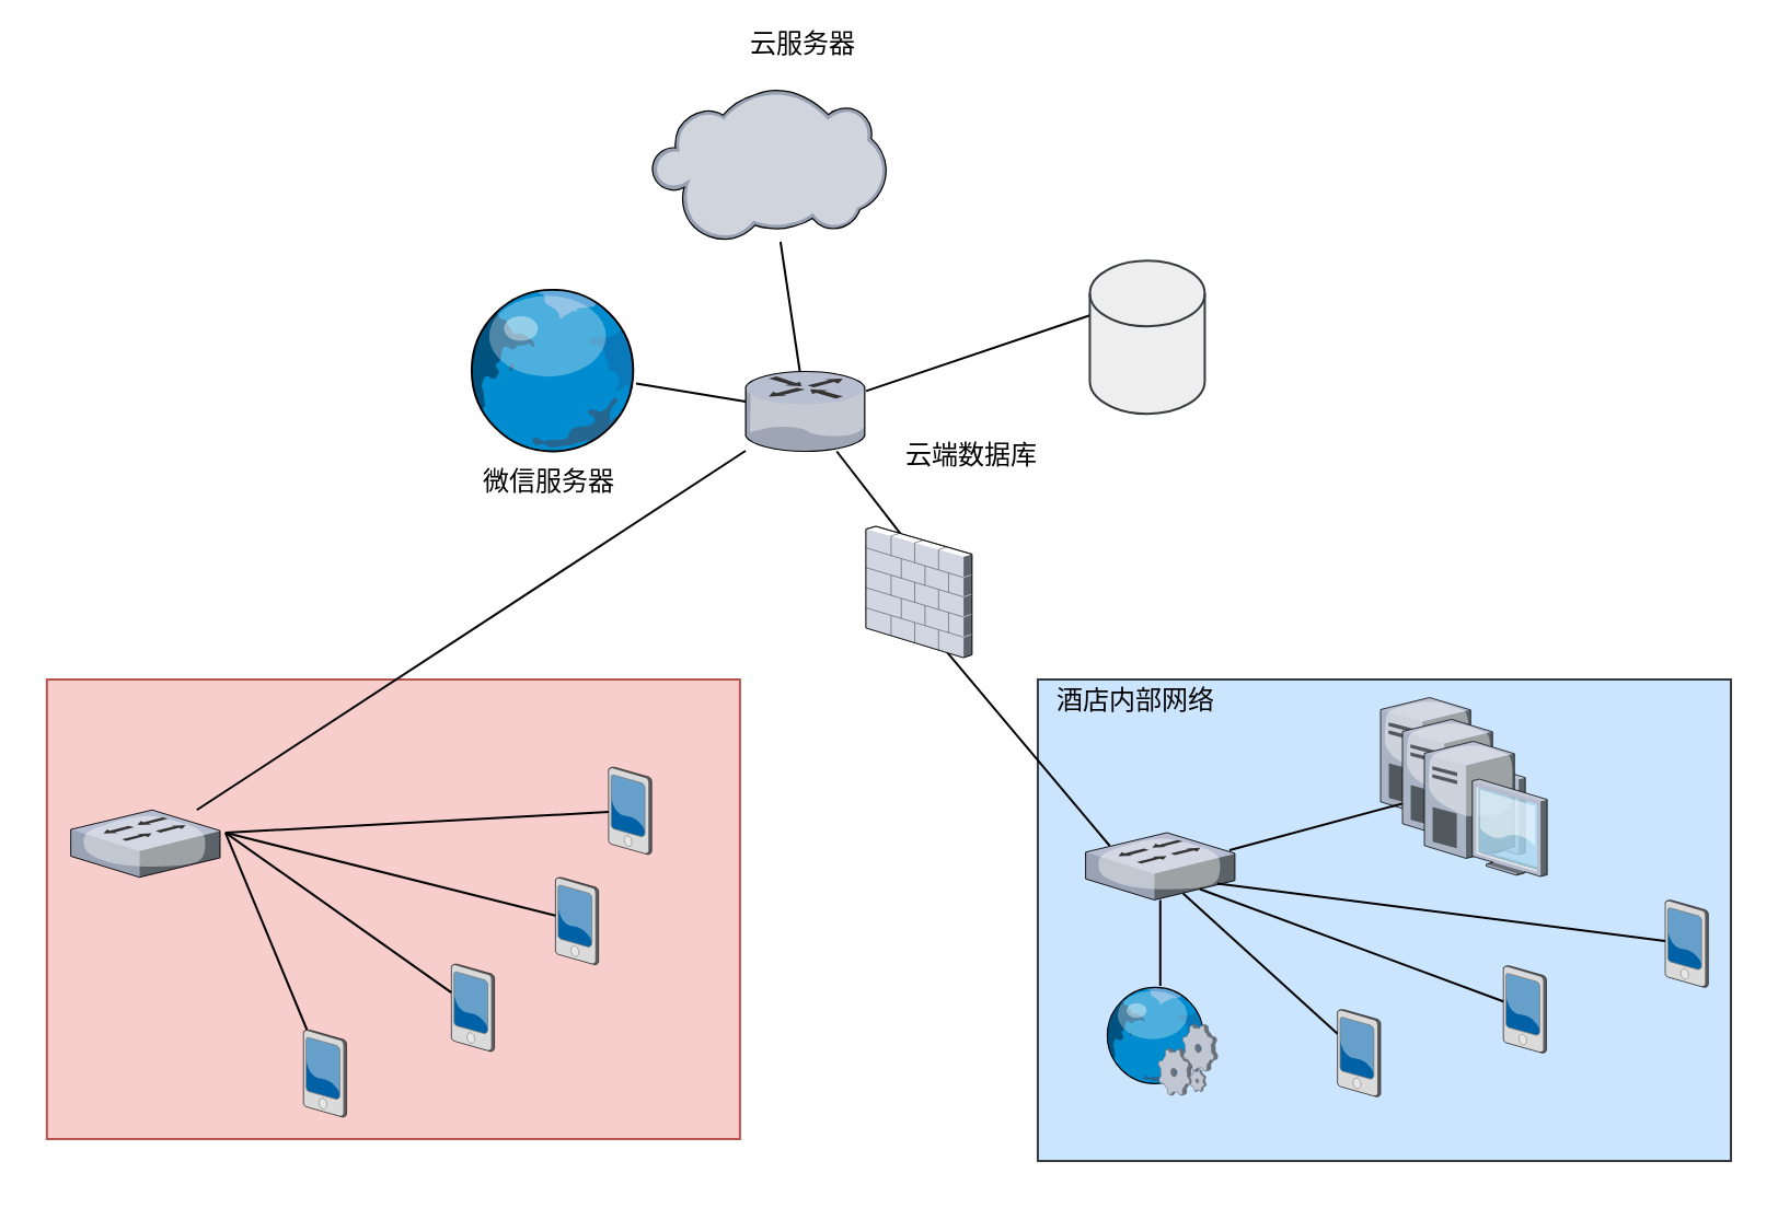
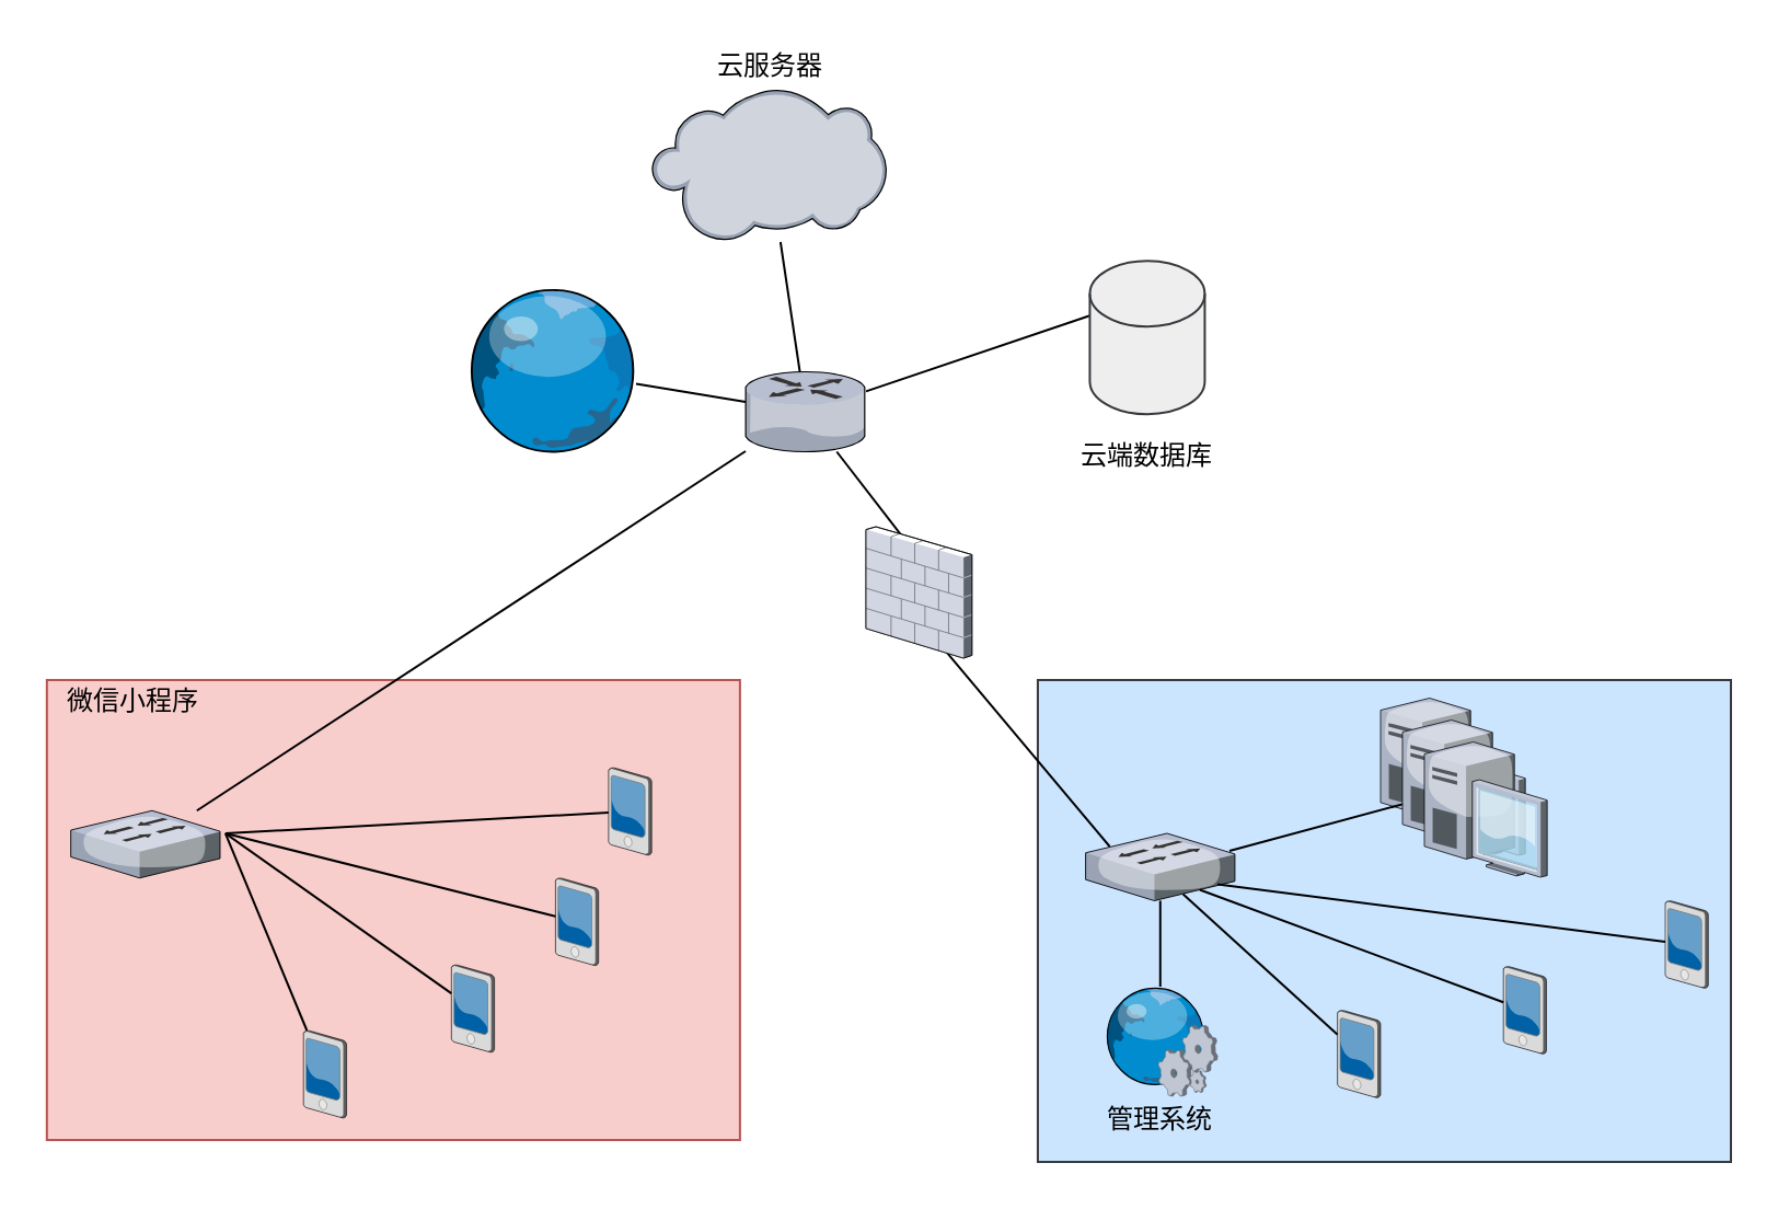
  <mxCell id="0" style=";html=1;" />
  <mxCell id="1" style=";html=1;" parent="0" />
  <mxCell id="2" value="" style="rounded=0;whiteSpace=wrap;html=1;fillColor=#cce5ff;strokeColor=#36393d;" parent="1" vertex="1"><mxGeometry x="473.47" y="310" width="316.53" height="220" as="geometry" /></mxCell>
  <mxCell id="3" value="" style="rounded=0;whiteSpace=wrap;html=1;fillColor=#f8cecc;strokeColor=#b85450;" parent="1" vertex="1"><mxGeometry x="20.91" y="310" width="316.53" height="210" as="geometry" /></mxCell>
  <mxCell id="4" value="" style="verticalLabelPosition=bottom;aspect=fixed;html=1;verticalAlign=top;strokeColor=none;align=center;outlineConnect=0;shape=mxgraph.citrix.switch;" parent="1" vertex="1"><mxGeometry x="31.83" y="369.63" width="68.17" height="30.75" as="geometry" /></mxCell>
  <mxCell id="5" value="" style="verticalLabelPosition=bottom;aspect=fixed;html=1;verticalAlign=top;strokeColor=#6c8ebf;align=center;outlineConnect=0;shape=mxgraph.citrix.cloud;fillColor=#dae8fc;" parent="1" vertex="1"><mxGeometry x="297.11" y="40" width="107.26" height="70" as="geometry" /></mxCell>
- <mxCell id="6" value="云服务器" style="text;html=1;align=center;verticalAlign=middle;resizable=0;points=[];autosize=1;" parent="1" vertex="1"><mxGeometry x="335.74" y="10" width="60" height="20" as="geometry" /></mxCell>
+ <mxCell id="6" value="云服务器" style="text;html=1;align=center;verticalAlign=middle;resizable=0;points=[];autosize=1;" parent="1" vertex="1"><mxGeometry x="320.74" y="20" width="60" height="20" as="geometry" /></mxCell>
  <mxCell id="7" style="edgeStyle=none;rounded=0;orthogonalLoop=1;jettySize=auto;html=1;endArrow=none;endFill=0;" parent="1" source="8" target="12" edge="1"><mxGeometry relative="1" as="geometry" /></mxCell>
  <mxCell id="8" value="" style="verticalLabelPosition=bottom;aspect=fixed;html=1;verticalAlign=top;strokeColor=none;align=center;outlineConnect=0;shape=mxgraph.citrix.globe;" parent="1" vertex="1"><mxGeometry x="211.5" y="130.75" width="78.5" height="75" as="geometry" /></mxCell>
- <mxCell id="9" value="微信服务器" style="text;html=1;align=center;verticalAlign=middle;resizable=0;points=[];autosize=1;" parent="1" vertex="1"><mxGeometry x="210" y="210" width="80" height="20" as="geometry" /></mxCell>
  <mxCell id="10" value="" style="verticalLabelPosition=bottom;aspect=fixed;html=1;verticalAlign=top;strokeColor=none;align=center;outlineConnect=0;shape=mxgraph.citrix.pda;" parent="1" vertex="1"><mxGeometry x="277.44" y="350" width="19.67" height="40" as="geometry" /></mxCell>
  <mxCell id="11" style="edgeStyle=none;rounded=0;orthogonalLoop=1;jettySize=auto;html=1;entryX=0.432;entryY=0.167;entryDx=0;entryDy=0;entryPerimeter=0;endArrow=none;endFill=0;" parent="1" source="12" target="26" edge="1"><mxGeometry relative="1" as="geometry" /></mxCell>
  <mxCell id="12" value="" style="verticalLabelPosition=bottom;aspect=fixed;html=1;verticalAlign=top;strokeColor=none;align=center;outlineConnect=0;shape=mxgraph.citrix.router;" parent="1" vertex="1"><mxGeometry x="340" y="169.25" width="55" height="36.5" as="geometry" /></mxCell>
  <mxCell id="13" value="" style="verticalLabelPosition=bottom;aspect=fixed;html=1;verticalAlign=top;strokeColor=none;align=center;outlineConnect=0;shape=mxgraph.citrix.pda;" parent="1" vertex="1"><mxGeometry x="253.19" y="400.38" width="19.67" height="40" as="geometry" /></mxCell>
  <mxCell id="14" value="" style="verticalLabelPosition=bottom;aspect=fixed;html=1;verticalAlign=top;strokeColor=none;align=center;outlineConnect=0;shape=mxgraph.citrix.pda;" parent="1" vertex="1"><mxGeometry x="138.1" y="470" width="19.67" height="40" as="geometry" /></mxCell>
  <mxCell id="15" value="" style="verticalLabelPosition=bottom;aspect=fixed;html=1;verticalAlign=top;strokeColor=none;align=center;outlineConnect=0;shape=mxgraph.citrix.pda;" parent="1" vertex="1"><mxGeometry x="205.65" y="440" width="19.67" height="40" as="geometry" /></mxCell>
  <mxCell id="16" value="" style="endArrow=none;html=1;" parent="1" target="10" edge="1"><mxGeometry width="50" height="50" relative="1" as="geometry"><mxPoint x="102.44" y="380" as="sourcePoint" /><mxPoint x="152.44" y="320" as="targetPoint" /></mxGeometry></mxCell>
  <mxCell id="17" value="" style="endArrow=none;html=1;" parent="1" target="13" edge="1"><mxGeometry width="50" height="50" relative="1" as="geometry"><mxPoint x="102.44" y="380" as="sourcePoint" /><mxPoint x="202.44" y="350" as="targetPoint" /></mxGeometry></mxCell>
  <mxCell id="18" value="" style="endArrow=none;html=1;" parent="1" target="15" edge="1"><mxGeometry width="50" height="50" relative="1" as="geometry"><mxPoint x="102.44" y="380" as="sourcePoint" /><mxPoint x="212.44" y="430" as="targetPoint" /></mxGeometry></mxCell>
  <mxCell id="19" value="" style="endArrow=none;html=1;" parent="1" target="14" edge="1"><mxGeometry width="50" height="50" relative="1" as="geometry"><mxPoint x="102.44" y="380" as="sourcePoint" /><mxPoint x="152.44" y="480" as="targetPoint" /></mxGeometry></mxCell>
+ <mxCell id="20" value="微信小程序" style="text;html=1;align=center;verticalAlign=middle;resizable=0;points=[];autosize=1;" parent="1" vertex="1"><mxGeometry x="20" y="310" width="80" height="20" as="geometry" /></mxCell>
  <mxCell id="21" style="edgeStyle=none;rounded=0;orthogonalLoop=1;jettySize=auto;html=1;endArrow=none;endFill=0;exitX=0;exitY=0;exitDx=0;exitDy=25;exitPerimeter=0;" parent="1" source="22" edge="1" target="12"><mxGeometry relative="1" as="geometry"><mxPoint x="335.25" y="416.477" as="sourcePoint" /><mxPoint x="288.879" y="377.13" as="targetPoint" /></mxGeometry></mxCell>
  <mxCell id="22" value="" style="shape=cylinder3;whiteSpace=wrap;html=1;boundedLbl=1;backgroundOutline=1;size=15;fillColor=#eeeeee;strokeColor=#36393d;" parent="1" vertex="1"><mxGeometry x="497.22" y="118.63" width="52.5" height="70" as="geometry" /></mxCell>
- <mxCell id="23" value="云端数据库" style="text;html=1;align=center;verticalAlign=middle;resizable=0;points=[];autosize=1;" parent="1" vertex="1"><mxGeometry x="403.47" y="197.88" width="80" height="20" as="geometry" /></mxCell>
+ <mxCell id="23" value="云端数据库" style="text;html=1;align=center;verticalAlign=middle;resizable=0;points=[];autosize=1;" parent="1" vertex="1"><mxGeometry x="483.47" y="197.88" width="80" height="20" as="geometry" /></mxCell>
  <mxCell id="24" style="edgeStyle=none;rounded=0;orthogonalLoop=1;jettySize=auto;html=1;endArrow=none;endFill=0;" parent="1" edge="1" target="12" source="4"><mxGeometry relative="1" as="geometry"><mxPoint x="481.83" y="110.75" as="sourcePoint" /><mxPoint x="379.97" y="170.004" as="targetPoint" /></mxGeometry></mxCell>
  <mxCell id="25" style="edgeStyle=none;rounded=0;orthogonalLoop=1;jettySize=auto;html=1;endArrow=none;endFill=0;exitX=0.735;exitY=0.931;exitDx=0;exitDy=0;exitPerimeter=0;" parent="1" source="26" edge="1"><mxGeometry relative="1" as="geometry"><mxPoint x="406.679" y="324.95" as="sourcePoint" /><mxPoint x="506.297" y="386" as="targetPoint" /></mxGeometry></mxCell>
  <mxCell id="26" value="" style="verticalLabelPosition=bottom;aspect=fixed;html=1;verticalAlign=top;strokeColor=none;shape=mxgraph.citrix.firewall;fillColor=#66B2FF;gradientColor=#0066CC;fontSize=14;" parent="1" vertex="1"><mxGeometry x="395" y="240" width="48.39" height="60" as="geometry" /></mxCell>
  <mxCell id="27" style="edgeStyle=none;rounded=0;orthogonalLoop=1;jettySize=auto;html=1;endArrow=none;endFill=0;" parent="1" source="28" target="30" edge="1"><mxGeometry relative="1" as="geometry"><mxPoint x="529" y="460" as="targetPoint" /></mxGeometry></mxCell>
  <mxCell id="28" value="" style="verticalLabelPosition=bottom;aspect=fixed;html=1;verticalAlign=top;strokeColor=none;align=center;outlineConnect=0;shape=mxgraph.citrix.switch;" parent="1" vertex="1"><mxGeometry x="495.3" y="380" width="68.17" height="30.75" as="geometry" /></mxCell>
- <mxCell id="29" value="酒店内部网络" style="text;html=1;align=center;verticalAlign=middle;resizable=0;points=[];autosize=1;" parent="1" vertex="1"><mxGeometry x="473.47" y="310" width="90" height="20" as="geometry" /></mxCell>
  <mxCell id="30" value="" style="verticalLabelPosition=bottom;aspect=fixed;html=1;verticalAlign=top;strokeColor=none;align=center;outlineConnect=0;shape=mxgraph.citrix.web_service;" parent="1" vertex="1"><mxGeometry x="503.14" y="450" width="52.5" height="50" as="geometry" /></mxCell>
  <mxCell id="31" value="" style="verticalLabelPosition=bottom;aspect=fixed;html=1;verticalAlign=top;strokeColor=none;align=center;outlineConnect=0;shape=mxgraph.citrix.desktop;" parent="1" vertex="1"><mxGeometry x="630" y="318.25" width="56.08" height="61.75" as="geometry" /></mxCell>
  <mxCell id="32" value="" style="verticalLabelPosition=bottom;aspect=fixed;html=1;verticalAlign=top;strokeColor=none;align=center;outlineConnect=0;shape=mxgraph.citrix.desktop;" parent="1" vertex="1"><mxGeometry x="640" y="328.25" width="56.08" height="61.75" as="geometry" /></mxCell>
  <mxCell id="33" value="" style="verticalLabelPosition=bottom;aspect=fixed;html=1;verticalAlign=top;strokeColor=none;align=center;outlineConnect=0;shape=mxgraph.citrix.desktop;" parent="1" vertex="1"><mxGeometry x="650" y="338.25" width="56.08" height="61.75" as="geometry" /></mxCell>
  <mxCell id="34" style="edgeStyle=none;rounded=0;orthogonalLoop=1;jettySize=auto;html=1;endArrow=none;endFill=0;" parent="1" target="32" edge="1"><mxGeometry relative="1" as="geometry"><mxPoint x="561" y="388" as="sourcePoint" /><mxPoint x="638" y="368.299" as="targetPoint" /></mxGeometry></mxCell>
  <mxCell id="35" value="" style="verticalLabelPosition=bottom;aspect=fixed;html=1;verticalAlign=top;strokeColor=none;align=center;outlineConnect=0;shape=mxgraph.citrix.pda;" parent="1" vertex="1"><mxGeometry x="760" y="410.75" width="19.67" height="40" as="geometry" /></mxCell>
  <mxCell id="36" value="" style="verticalLabelPosition=bottom;aspect=fixed;html=1;verticalAlign=top;strokeColor=none;align=center;outlineConnect=0;shape=mxgraph.citrix.pda;" parent="1" vertex="1"><mxGeometry x="610.33" y="460.75" width="19.67" height="40" as="geometry" /></mxCell>
  <mxCell id="37" value="" style="verticalLabelPosition=bottom;aspect=fixed;html=1;verticalAlign=top;strokeColor=none;align=center;outlineConnect=0;shape=mxgraph.citrix.pda;" parent="1" vertex="1"><mxGeometry x="686.08" y="440.75" width="19.67" height="40" as="geometry" /></mxCell>
  <mxCell id="38" style="edgeStyle=none;rounded=0;orthogonalLoop=1;jettySize=auto;html=1;endArrow=none;endFill=0;" parent="1" target="35" edge="1"><mxGeometry relative="1" as="geometry"><mxPoint x="555.47" y="403.245" as="sourcePoint" /><mxPoint x="668.41" y="442.575" as="targetPoint" /></mxGeometry></mxCell>
  <mxCell id="39" style="edgeStyle=none;rounded=0;orthogonalLoop=1;jettySize=auto;html=1;endArrow=none;endFill=0;" parent="1" target="37" edge="1"><mxGeometry relative="1" as="geometry"><mxPoint x="547.425" y="405.75" as="sourcePoint" /><mxPoint x="673.41" y="497.813" as="targetPoint" /></mxGeometry></mxCell>
  <mxCell id="40" style="edgeStyle=none;rounded=0;orthogonalLoop=1;jettySize=auto;html=1;endArrow=none;endFill=0;" parent="1" target="36" edge="1"><mxGeometry relative="1" as="geometry"><mxPoint x="539.798" y="407.75" as="sourcePoint" /><mxPoint x="673" y="565.363" as="targetPoint" /><Array as="points"><mxPoint x="540" y="408" /></Array></mxGeometry></mxCell>
  <mxCell id="41" style="edgeStyle=none;rounded=0;orthogonalLoop=1;jettySize=auto;html=1;endArrow=none;endFill=0;" parent="1" target="12" edge="1" source="5"><mxGeometry relative="1" as="geometry"><mxPoint x="271.288" y="320.13" as="sourcePoint" /><mxPoint x="347.643" y="211.75" as="targetPoint" /></mxGeometry></mxCell>
+ <mxCell id="42" value="管理系统" style="text;html=1;align=center;verticalAlign=middle;resizable=0;points=[];autosize=1;" parent="1" vertex="1"><mxGeometry x="499.39" y="500.75" width="60" height="20" as="geometry" /></mxCell>
